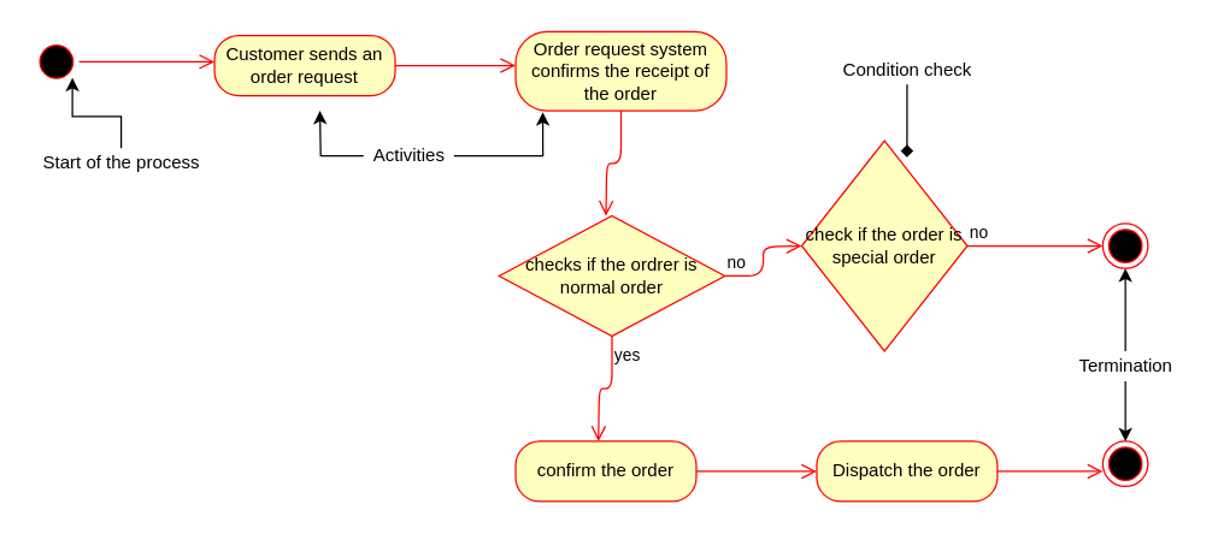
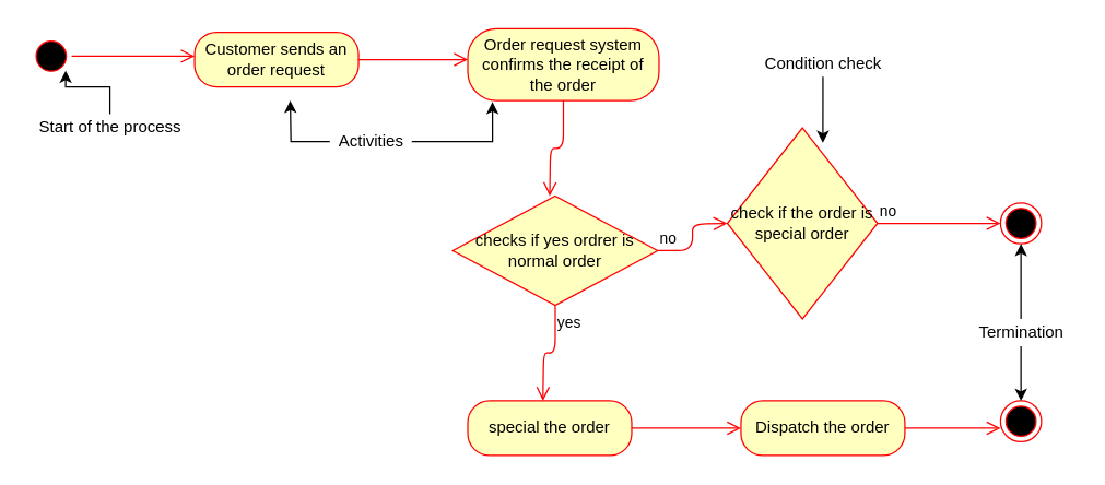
  <mxCell id="0" />
  <mxCell id="1" parent="0" />
  <mxCell id="2" value="" style="ellipse;html=1;shape=startState;fillColor=#000000;strokeColor=#ff0000;" vertex="1" parent="1"><mxGeometry x="22" y="25.5" width="30" height="30" as="geometry" /></mxCell>
  <mxCell id="3" value="" style="edgeStyle=orthogonalEdgeStyle;html=1;verticalAlign=bottom;endArrow=open;endSize=8;strokeColor=#ff0000;entryX=0;entryY=0.5;entryDx=0;entryDy=0;" edge="1" source="2" parent="1"><mxGeometry relative="1" as="geometry"><mxPoint x="142" y="40.5" as="targetPoint" /></mxGeometry></mxCell>
  <mxCell id="4" value="Customer sends an order request" style="rounded=1;whiteSpace=wrap;html=1;arcSize=40;fontColor=#000000;fillColor=#ffffc0;strokeColor=#ff0000;" vertex="1" parent="1"><mxGeometry x="142" y="23" width="120" height="40" as="geometry" /></mxCell>
  <mxCell id="5" value="" style="edgeStyle=orthogonalEdgeStyle;html=1;verticalAlign=bottom;endArrow=open;endSize=8;strokeColor=#ff0000;" edge="1" source="4" parent="1"><mxGeometry relative="1" as="geometry"><mxPoint x="342" y="43" as="targetPoint" /><Array as="points"><mxPoint x="202" y="33" /></Array></mxGeometry></mxCell>
  <mxCell id="6" value="Order request system confirms the receipt of the order" style="rounded=1;whiteSpace=wrap;html=1;arcSize=40;fontColor=#000000;fillColor=#ffffc0;strokeColor=#ff0000;" vertex="1" parent="1"><mxGeometry x="342" y="20.5" width="140" height="52.5" as="geometry" /></mxCell>
  <mxCell id="7" value="" style="edgeStyle=orthogonalEdgeStyle;html=1;verticalAlign=bottom;endArrow=open;endSize=8;strokeColor=#ff0000;" edge="1" source="6" parent="1"><mxGeometry relative="1" as="geometry"><mxPoint x="402" y="143" as="targetPoint" /></mxGeometry></mxCell>
- <mxCell id="8" value="checks if the ordrer is normal order" style="rhombus;whiteSpace=wrap;html=1;fillColor=#ffffc0;strokeColor=#ff0000;" vertex="1" parent="1"><mxGeometry x="331" y="143" width="150" height="80" as="geometry" /></mxCell>
+ <mxCell id="8" value="checks if yes ordrer is normal order" style="rhombus;whiteSpace=wrap;html=1;fillColor=#ffffc0;strokeColor=#ff0000;" vertex="1" parent="1"><mxGeometry x="331" y="143" width="150" height="80" as="geometry" /></mxCell>
  <mxCell id="9" value="no" style="edgeStyle=orthogonalEdgeStyle;html=1;align=left;verticalAlign=bottom;endArrow=open;endSize=8;strokeColor=#ff0000;" edge="1" source="8" parent="1"><mxGeometry x="-1" relative="1" as="geometry"><mxPoint x="532" y="163" as="targetPoint" /></mxGeometry></mxCell>
  <mxCell id="10" value="yes" style="edgeStyle=orthogonalEdgeStyle;html=1;align=left;verticalAlign=top;endArrow=open;endSize=8;strokeColor=#ff0000;" edge="1" source="8" parent="1"><mxGeometry x="-1" relative="1" as="geometry"><mxPoint x="397" y="293" as="targetPoint" /></mxGeometry></mxCell>
- <mxCell id="11" value="confirm the order" style="rounded=1;whiteSpace=wrap;html=1;arcSize=40;fontColor=#000000;fillColor=#ffffc0;strokeColor=#ff0000;" vertex="1" parent="1"><mxGeometry x="342" y="293" width="120" height="40" as="geometry" /></mxCell>
+ <mxCell id="11" value="special the order" style="rounded=1;whiteSpace=wrap;html=1;arcSize=40;fontColor=#000000;fillColor=#ffffc0;strokeColor=#ff0000;" vertex="1" parent="1"><mxGeometry x="342" y="293" width="120" height="40" as="geometry" /></mxCell>
  <mxCell id="12" value="" style="edgeStyle=orthogonalEdgeStyle;html=1;verticalAlign=bottom;endArrow=open;endSize=8;strokeColor=#ff0000;" edge="1" source="11" parent="1"><mxGeometry relative="1" as="geometry"><mxPoint x="542" y="313" as="targetPoint" /><Array as="points"><mxPoint x="402" y="303" /></Array></mxGeometry></mxCell>
  <mxCell id="13" value="Dispatch the order" style="rounded=1;whiteSpace=wrap;html=1;arcSize=40;fontColor=#000000;fillColor=#ffffc0;strokeColor=#ff0000;" vertex="1" parent="1"><mxGeometry x="542" y="293" width="120" height="40" as="geometry" /></mxCell>
  <mxCell id="14" value="" style="edgeStyle=orthogonalEdgeStyle;html=1;verticalAlign=bottom;endArrow=open;endSize=8;strokeColor=#ff0000;" edge="1" source="13" parent="1"><mxGeometry relative="1" as="geometry"><mxPoint x="732" y="313" as="targetPoint" /></mxGeometry></mxCell>
  <mxCell id="15" value="" style="ellipse;html=1;shape=endState;fillColor=#000000;strokeColor=#ff0000;" vertex="1" parent="1"><mxGeometry x="732" y="293" width="30" height="30" as="geometry" /></mxCell>
  <mxCell id="16" value="check if the order is special order" style="rhombus;whiteSpace=wrap;html=1;fillColor=#ffffc0;strokeColor=#ff0000;" vertex="1" parent="1"><mxGeometry x="532" y="93" width="110" height="140" as="geometry" /></mxCell>
  <mxCell id="17" value="no" style="edgeStyle=orthogonalEdgeStyle;html=1;align=left;verticalAlign=bottom;endArrow=open;endSize=8;strokeColor=#ff0000;entryX=0;entryY=0.5;entryDx=0;entryDy=0;" edge="1" source="16" parent="1" target="18"><mxGeometry x="-1" relative="1" as="geometry"><mxPoint x="712" y="163" as="targetPoint" /></mxGeometry></mxCell>
  <mxCell id="18" value="" style="ellipse;html=1;shape=endState;fillColor=#000000;strokeColor=#ff0000;" vertex="1" parent="1"><mxGeometry x="732" y="148" width="30" height="30" as="geometry" /></mxCell>
  <mxCell id="19" style="edgeStyle=orthogonalEdgeStyle;rounded=0;orthogonalLoop=1;jettySize=auto;html=1;entryX=1;entryY=1;entryDx=0;entryDy=0;" edge="1" parent="1" source="20" target="2"><mxGeometry relative="1" as="geometry" /></mxCell>
- <mxCell id="20" value="Start of the process" style="text;html=1;align=center;verticalAlign=middle;resizable=0;points=[];autosize=1;" vertex="1" parent="1"><mxGeometry x="20" y="98" width="120" height="20" as="geometry" /></mxCell>
+ <mxCell id="20" value="Start of the process" style="text;html=1;align=center;verticalAlign=middle;resizable=0;points=[];autosize=1;" vertex="1" parent="1"><mxGeometry x="20" y="83" width="120" height="20" as="geometry" /></mxCell>
  <mxCell id="21" style="edgeStyle=orthogonalEdgeStyle;rounded=0;orthogonalLoop=1;jettySize=auto;html=1;" edge="1" parent="1" source="23"><mxGeometry relative="1" as="geometry"><mxPoint x="212" y="73" as="targetPoint" /></mxGeometry></mxCell>
  <mxCell id="22" style="edgeStyle=orthogonalEdgeStyle;rounded=0;orthogonalLoop=1;jettySize=auto;html=1;entryX=0.129;entryY=1.019;entryDx=0;entryDy=0;entryPerimeter=0;" edge="1" parent="1" source="23" target="6"><mxGeometry relative="1" as="geometry" /></mxCell>
  <mxCell id="23" value="Activities" style="text;html=1;align=center;verticalAlign=middle;resizable=0;points=[];autosize=1;" vertex="1" parent="1"><mxGeometry x="241" y="93" width="60" height="20" as="geometry" /></mxCell>
- <mxCell id="24" style="edgeStyle=orthogonalEdgeStyle;rounded=0;orthogonalLoop=1;jettySize=auto;html=1;entryX=0.636;entryY=0.079;entryDx=0;entryDy=0;entryPerimeter=0;endArrow=diamond;" edge="1" parent="1" source="25" target="16"><mxGeometry relative="1" as="geometry" /></mxCell>
+ <mxCell id="24" style="edgeStyle=orthogonalEdgeStyle;rounded=0;orthogonalLoop=1;jettySize=auto;html=1;entryX=0.636;entryY=0.079;entryDx=0;entryDy=0;entryPerimeter=0;" edge="1" parent="1" source="25" target="16"><mxGeometry relative="1" as="geometry" /></mxCell>
  <mxCell id="25" value="Condition check" style="text;html=1;align=center;verticalAlign=middle;resizable=0;points=[];autosize=1;" vertex="1" parent="1"><mxGeometry x="552" y="35.5" width="100" height="20" as="geometry" /></mxCell>
  <mxCell id="26" style="edgeStyle=orthogonalEdgeStyle;rounded=0;orthogonalLoop=1;jettySize=auto;html=1;entryX=0.5;entryY=1;entryDx=0;entryDy=0;" edge="1" parent="1" source="28" target="18"><mxGeometry relative="1" as="geometry" /></mxCell>
  <mxCell id="27" value="" style="edgeStyle=orthogonalEdgeStyle;rounded=0;orthogonalLoop=1;jettySize=auto;html=1;entryX=0.5;entryY=0;entryDx=0;entryDy=0;" edge="1" parent="1" source="28" target="15"><mxGeometry relative="1" as="geometry"><mxPoint x="747" y="333" as="targetPoint" /></mxGeometry></mxCell>
  <mxCell id="28" value="Termination" style="text;html=1;align=center;verticalAlign=middle;resizable=0;points=[];autosize=1;" vertex="1" parent="1"><mxGeometry x="707" y="233" width="80" height="20" as="geometry" /></mxCell>
